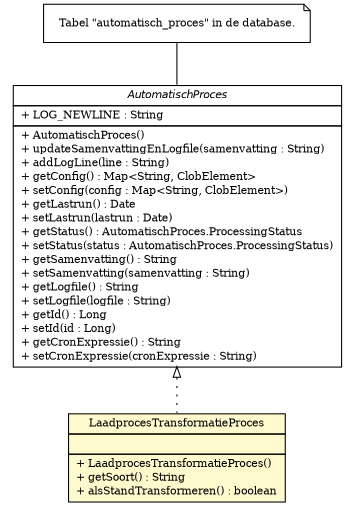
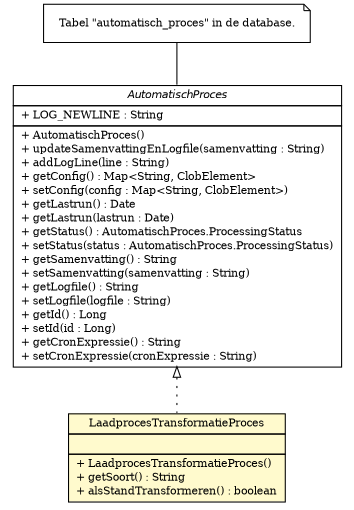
  digraph {
    nodesep=0.25
    ranksep=0.5
    fontname="DejaVu Serif"
    node [fontcolor=black fontname="DejaVu Serif" fontsize=10.0 shape=plaintext]
    edge [fontname="DejaVu Serif" fontsize=10 headport=p labelfontname=Helvetica labelfontsize=10]
-   n1 [label=<<table title="nl.b3p.brmo.persistence.staging.AutomatischProces" border="0" cellborder="1" cellspacing="0" cellpadding="2" port="p" href="./AutomatischProces.html"> 		<tr><td><table border="0" cellspacing="0" cellpadding="1"> <tr><td align="center" balign="center"><font face="Helvetica-Oblique"> AutomatischProces </font></td></tr> 		</table></td></tr> 		<tr><td><table border="0" cellspacing="0" cellpadding="1"> <tr><td align="left" balign="left"> + LOG_NEWLINE : String </td></tr> 		</table></td></tr> 		<tr><td><table border="0" cellspacing="0" cellpadding="1"> <tr><td align="left" balign="left"> + AutomatischProces() </td></tr> <tr><td align="left" balign="left"> + updateSamenvattingEnLogfile(samenvatting : String) </td></tr> <tr><td align="left" balign="left"> + addLogLine(line : String) </td></tr> <tr><td align="left" balign="left"> + getConfig() : Map&lt;String, ClobElement&gt; </td></tr> <tr><td align="left" balign="left"> + setConfig(config : Map&lt;String, ClobElement&gt;) </td></tr> <tr><td align="left" balign="left"> + getLastrun() : Date </td></tr> <tr><td align="left" balign="left"> + setLastrun(lastrun : Date) </td></tr> <tr><td align="left" balign="left"> + getStatus() : AutomatischProces.ProcessingStatus </td></tr> <tr><td align="left" balign="left"> + setStatus(status : AutomatischProces.ProcessingStatus) </td></tr> <tr><td align="left" balign="left"> + getSamenvatting() : String </td></tr> <tr><td align="left" balign="left"> + setSamenvatting(samenvatting : String) </td></tr> <tr><td align="left" balign="left"> + getLogfile() : String </td></tr> <tr><td align="left" balign="left"> + setLogfile(logfile : String) </td></tr> <tr><td align="left" balign="left"> + getId() : Long </td></tr> <tr><td align="left" balign="left"> + setId(id : Long) </td></tr> <tr><td align="left" balign="left"> + getCronExpressie() : String </td></tr> <tr><td align="left" balign="left"> + setCronExpressie(cronExpressie : String) </td></tr> 		</table></td></tr> 		</table>>]
+   n1 [label=<<table title="nl.b3p.brmo.persistence.staging.AutomatischProces" border="0" cellborder="1" cellspacing="0" cellpadding="2" port="p" href="./AutomatischProces.html"> 		<tr><td><table border="0" cellspacing="0" cellpadding="1"> <tr><td align="center" balign="center"><font face="Helvetica-Oblique"> AutomatischProces </font></td></tr> 		</table></td></tr> 		<tr><td><table border="0" cellspacing="0" cellpadding="1"> <tr><td align="left" balign="left"> + LOG_NEWLINE : String </td></tr> 		</table></td></tr> 		<tr><td><table border="0" cellspacing="0" cellpadding="1"> <tr><td align="left" balign="left"> + AutomatischProces() </td></tr> <tr><td align="left" balign="left"> + updateSamenvattingEnLogfile(samenvatting : String) </td></tr> <tr><td align="left" balign="left"> + addLogLine(line : String) </td></tr> <tr><td align="left" balign="left"> + getConfig() : Map&lt;String, ClobElement&gt; </td></tr> <tr><td align="left" balign="left"> + setConfig(config : Map&lt;String, ClobElement&gt;) </td></tr> <tr><td align="left" balign="left"> + getLastrun() : Date </td></tr> <tr><td align="left" balign="left"> + getLastrun(lastrun : Date) </td></tr> <tr><td align="left" balign="left"> + getStatus() : AutomatischProces.ProcessingStatus </td></tr> <tr><td align="left" balign="left"> + setStatus(status : AutomatischProces.ProcessingStatus) </td></tr> <tr><td align="left" balign="left"> + getSamenvatting() : String </td></tr> <tr><td align="left" balign="left"> + setSamenvatting(samenvatting : String) </td></tr> <tr><td align="left" balign="left"> + getLogfile() : String </td></tr> <tr><td align="left" balign="left"> + setLogfile(logfile : String) </td></tr> <tr><td align="left" balign="left"> + getId() : Long </td></tr> <tr><td align="left" balign="left"> + setId(id : Long) </td></tr> <tr><td align="left" balign="left"> + getCronExpressie() : String </td></tr> <tr><td align="left" balign="left"> + setCronExpressie(cronExpressie : String) </td></tr> 		</table></td></tr> 		</table>>]
    n2 [label=<<table title="nl.b3p.brmo.persistence.staging.LaadprocesTransformatieProces" border="0" cellborder="1" cellspacing="0" cellpadding="2" port="p" bgcolor="lemonChiffon" href="./LaadprocesTransformatieProces.html"> 		<tr><td><table border="0" cellspacing="0" cellpadding="1"> <tr><td align="center" balign="center"> LaadprocesTransformatieProces </td></tr> 		</table></td></tr> 		<tr><td><table border="0" cellspacing="0" cellpadding="1"> <tr><td align="left" balign="left">  </td></tr> 		</table></td></tr> 		<tr><td><table border="0" cellspacing="0" cellpadding="1"> <tr><td align="left" balign="left"> + LaadprocesTransformatieProces() </td></tr> <tr><td align="left" balign="left"> + getSoort() : String </td></tr> <tr><td align="left" balign="left"> + alsStandTransformeren() : boolean </td></tr> 		</table></td></tr> 		</table>>]
    n3 [label=<<table title="nl.b3p.brmo.persistence.staging.AutomatischProces" border="0" cellborder="0" cellspacing="0" cellpadding="2" port="p" href="./AutomatischProces.html"> 		<tr><td><table border="0" cellspacing="0" cellpadding="1"> <tr><td align="left" balign="left"> Tabel "automatisch_proces" in de database. </td></tr> 		</table></td></tr> 		</table>> shape=note]
    n1 -> n2 [arrowtail=empty dir=back tailport=p style=dotted]
    n3 -> n1 [arrowhead=none style=solid]
  }
